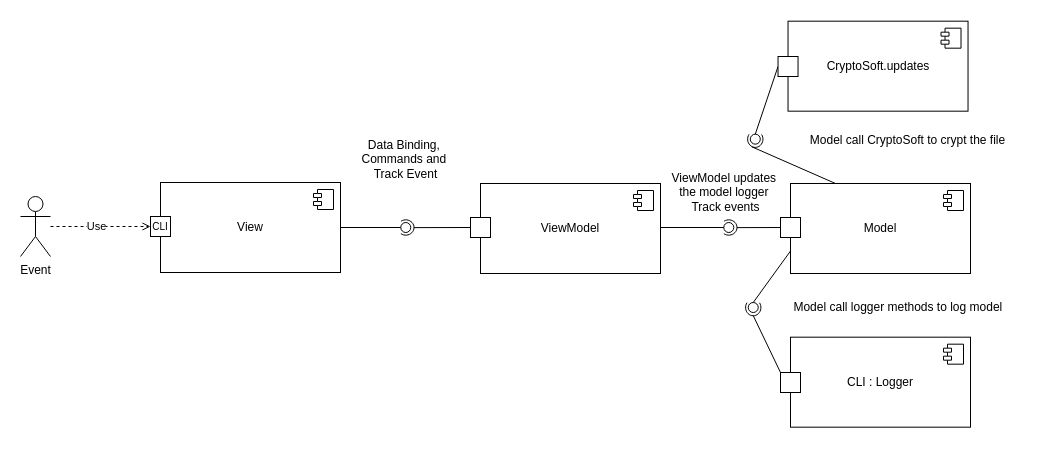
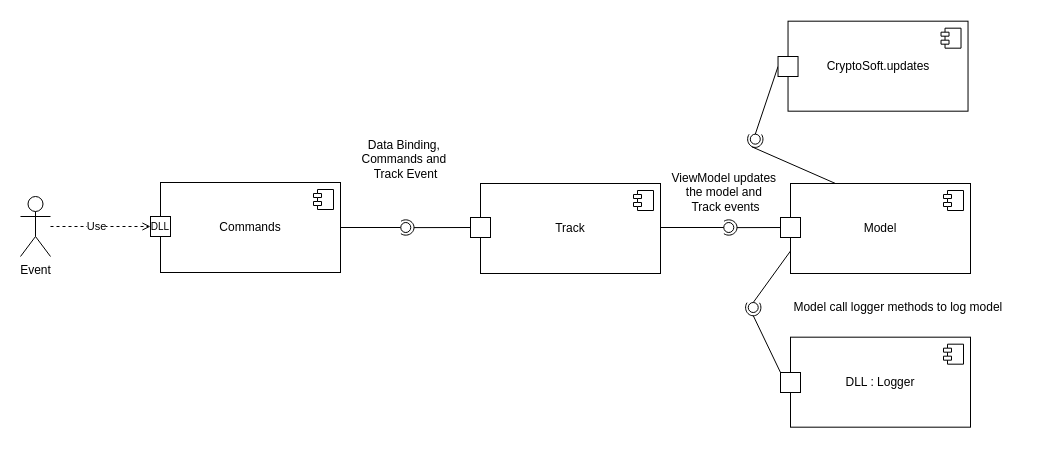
  <mxCell id="0" />
  <mxCell id="1" parent="0" />
- <mxCell id="2" value="View" style="html=1;dropTarget=0;whiteSpace=wrap;" vertex="1" parent="1"><mxGeometry x="160" y="182" width="180" height="90" as="geometry" /></mxCell>
+ <mxCell id="2" value="Commands" style="html=1;dropTarget=0;whiteSpace=wrap;" vertex="1" parent="1"><mxGeometry x="160" y="182" width="180" height="90" as="geometry" /></mxCell>
  <mxCell id="3" value="" style="shape=module;jettyWidth=8;jettyHeight=4;" vertex="1" parent="2"><mxGeometry x="1" width="20" height="20" relative="1" as="geometry"><mxPoint x="-27" y="7" as="offset" /></mxGeometry></mxCell>
- <mxCell id="4" value="ViewModel" style="html=1;dropTarget=0;whiteSpace=wrap;" vertex="1" parent="1"><mxGeometry x="480" y="183" width="180" height="90" as="geometry" /></mxCell>
+ <mxCell id="4" value="Track" style="html=1;dropTarget=0;whiteSpace=wrap;" vertex="1" parent="1"><mxGeometry x="480" y="183" width="180" height="90" as="geometry" /></mxCell>
  <mxCell id="5" value="" style="shape=module;jettyWidth=8;jettyHeight=4;" vertex="1" parent="4"><mxGeometry x="1" width="20" height="20" relative="1" as="geometry"><mxPoint x="-27" y="7" as="offset" /></mxGeometry></mxCell>
  <mxCell id="6" value="Model" style="html=1;dropTarget=0;whiteSpace=wrap;" vertex="1" parent="1"><mxGeometry x="790" y="183" width="180" height="90" as="geometry" /></mxCell>
  <mxCell id="7" value="" style="shape=module;jettyWidth=8;jettyHeight=4;" vertex="1" parent="6"><mxGeometry x="1" width="20" height="20" relative="1" as="geometry"><mxPoint x="-27" y="7" as="offset" /></mxGeometry></mxCell>
- <mxCell id="8" value="CLI : Logger" style="html=1;dropTarget=0;whiteSpace=wrap;" vertex="1" parent="1"><mxGeometry x="790" y="336.68" width="180" height="90" as="geometry" /></mxCell>
+ <mxCell id="8" value="DLL : Logger" style="html=1;dropTarget=0;whiteSpace=wrap;" vertex="1" parent="1"><mxGeometry x="790" y="336.68" width="180" height="90" as="geometry" /></mxCell>
  <mxCell id="9" value="" style="shape=module;jettyWidth=8;jettyHeight=4;" vertex="1" parent="8"><mxGeometry x="1" width="20" height="20" relative="1" as="geometry"><mxPoint x="-27" y="7" as="offset" /></mxGeometry></mxCell>
  <mxCell id="10" value="Event" style="shape=umlActor;verticalLabelPosition=bottom;verticalAlign=top;html=1;outlineConnect=0;" vertex="1" parent="1"><mxGeometry x="20" y="196" width="30" height="60" as="geometry" /></mxCell>
  <mxCell id="11" value="" style="whiteSpace=wrap;html=1;aspect=fixed;" vertex="1" parent="1"><mxGeometry x="150" y="216" width="20" height="20" as="geometry" /></mxCell>
- <mxCell id="12" value="&lt;font style=&quot;font-size: 10px;&quot;&gt;CLI&lt;/font&gt;" style="text;html=1;align=center;verticalAlign=middle;whiteSpace=wrap;rounded=0;" vertex="1" parent="1"><mxGeometry x="130" y="211" width="60" height="30" as="geometry" /></mxCell>
+ <mxCell id="12" value="&lt;font style=&quot;font-size: 10px;&quot;&gt;DLL&lt;/font&gt;" style="text;html=1;align=center;verticalAlign=middle;whiteSpace=wrap;rounded=0;" vertex="1" parent="1"><mxGeometry x="130" y="211" width="60" height="30" as="geometry" /></mxCell>
  <mxCell id="13" value="" style="endArrow=open;html=1;rounded=0;entryX=0;entryY=0.5;entryDx=0;entryDy=0;endFill=0;dashed=1;" edge="1" parent="1" source="10" target="11"><mxGeometry width="50" height="50" relative="1" as="geometry"><mxPoint x="140" y="402" as="sourcePoint" /><mxPoint x="190" y="352" as="targetPoint" /><Array as="points" /></mxGeometry></mxCell>
  <mxCell id="14" value="Use" style="edgeLabel;html=1;align=center;verticalAlign=middle;resizable=0;points=[];" connectable="0" vertex="1" parent="13"><mxGeometry x="-0.091" y="1" relative="1" as="geometry"><mxPoint as="offset" /></mxGeometry></mxCell>
  <mxCell id="15" value="" style="whiteSpace=wrap;html=1;aspect=fixed;" vertex="1" parent="1"><mxGeometry x="470" y="217" width="20" height="20" as="geometry" /></mxCell>
  <mxCell id="16" value="" style="endArrow=none;html=1;rounded=0;exitX=1;exitY=0.5;exitDx=0;exitDy=0;entryX=0;entryY=0.5;entryDx=0;entryDy=0;" edge="1" parent="1" source="2" target="17"><mxGeometry width="50" height="50" relative="1" as="geometry"><mxPoint x="360" y="342" as="sourcePoint" /><mxPoint x="400" y="226" as="targetPoint" /></mxGeometry></mxCell>
  <mxCell id="17" value="" style="ellipse;whiteSpace=wrap;html=1;aspect=fixed;" vertex="1" parent="1"><mxGeometry x="400.27" y="222" width="10" height="10" as="geometry" /></mxCell>
  <mxCell id="18" value="" style="endArrow=none;html=1;rounded=0;exitX=0.01;exitY=0.493;exitDx=0;exitDy=0;entryX=0;entryY=0.5;entryDx=0;entryDy=0;exitPerimeter=0;" edge="1" parent="1" source="19" target="15"><mxGeometry width="50" height="50" relative="1" as="geometry"><mxPoint x="420" y="225.91" as="sourcePoint" /><mxPoint x="460" y="225.91" as="targetPoint" /></mxGeometry></mxCell>
  <mxCell id="19" value="" style="verticalLabelPosition=bottom;verticalAlign=top;html=1;shape=mxgraph.basic.arc;startAngle=0.404;endAngle=0.1;rotation=-180;" vertex="1" parent="1"><mxGeometry x="397" y="219.34" width="16.53" height="15.32" as="geometry" /></mxCell>
  <mxCell id="20" value="Data Binding,&amp;nbsp;&lt;div&gt;Commands and&amp;nbsp;&lt;/div&gt;&lt;div&gt;Track Event&lt;/div&gt;" style="text;html=1;align=center;verticalAlign=middle;resizable=0;points=[];autosize=1;strokeColor=none;fillColor=none;" vertex="1" parent="1"><mxGeometry x="350.27" y="129.34" width="110" height="60" as="geometry" /></mxCell>
- <mxCell id="21" value="ViewModel updates&amp;nbsp;&lt;div&gt;the model logger&amp;nbsp;&lt;/div&gt;&lt;div&gt;Track events&lt;/div&gt;" style="text;html=1;align=center;verticalAlign=middle;resizable=0;points=[];autosize=1;strokeColor=none;fillColor=none;" vertex="1" parent="1"><mxGeometry x="660" y="162" width="130" height="60" as="geometry" /></mxCell>
+ <mxCell id="21" value="ViewModel updates&amp;nbsp;&lt;div&gt;the model and&amp;nbsp;&lt;/div&gt;&lt;div&gt;Track events&lt;/div&gt;" style="text;html=1;align=center;verticalAlign=middle;resizable=0;points=[];autosize=1;strokeColor=none;fillColor=none;" vertex="1" parent="1"><mxGeometry x="660" y="162" width="130" height="60" as="geometry" /></mxCell>
  <mxCell id="22" value="" style="ellipse;whiteSpace=wrap;html=1;aspect=fixed;" vertex="1" parent="1"><mxGeometry x="723.27" y="222" width="10" height="10" as="geometry" /></mxCell>
  <mxCell id="23" value="" style="endArrow=none;html=1;rounded=0;exitX=0.01;exitY=0.493;exitDx=0;exitDy=0;entryX=0;entryY=0.5;entryDx=0;entryDy=0;exitPerimeter=0;" edge="1" parent="1" source="24"><mxGeometry width="50" height="50" relative="1" as="geometry"><mxPoint x="740" y="226.91" as="sourcePoint" /><mxPoint x="790" y="227" as="targetPoint" /></mxGeometry></mxCell>
  <mxCell id="24" value="" style="verticalLabelPosition=bottom;verticalAlign=top;html=1;shape=mxgraph.basic.arc;startAngle=0.404;endAngle=0.1;rotation=-180;" vertex="1" parent="1"><mxGeometry x="720" y="219.34" width="16.53" height="15.32" as="geometry" /></mxCell>
  <mxCell id="25" value="" style="endArrow=none;html=1;rounded=0;exitX=1;exitY=0.5;exitDx=0;exitDy=0;entryX=0;entryY=0.5;entryDx=0;entryDy=0;" edge="1" parent="1" target="22"><mxGeometry width="50" height="50" relative="1" as="geometry"><mxPoint x="660" y="227" as="sourcePoint" /><mxPoint x="800" y="236" as="targetPoint" /></mxGeometry></mxCell>
  <mxCell id="26" value="" style="endArrow=none;html=1;rounded=0;exitX=1;exitY=0.5;exitDx=0;exitDy=0;entryX=0;entryY=0.75;entryDx=0;entryDy=0;" edge="1" parent="1" source="28" target="6"><mxGeometry width="50" height="50" relative="1" as="geometry"><mxPoint x="731.954" y="352" as="sourcePoint" /><mxPoint x="790" y="227" as="targetPoint" /></mxGeometry></mxCell>
  <mxCell id="27" style="rounded=0;orthogonalLoop=1;jettySize=auto;html=1;exitX=0;exitY=0.5;exitDx=0;exitDy=0;entryX=0;entryY=0.5;entryDx=0;entryDy=0;endArrow=none;startFill=0;" edge="1" parent="1" source="33" target="8"><mxGeometry relative="1" as="geometry" /></mxCell>
  <mxCell id="28" value="" style="ellipse;whiteSpace=wrap;html=1;aspect=fixed;rotation=-90;" vertex="1" parent="1"><mxGeometry x="747.73" y="302" width="10" height="10" as="geometry" /></mxCell>
  <mxCell id="29" value="" style="verticalLabelPosition=bottom;verticalAlign=top;html=1;shape=mxgraph.basic.arc;startAngle=0.404;endAngle=0.1;rotation=-90;" vertex="1" parent="1"><mxGeometry x="744.47" y="299.34" width="16.53" height="15.32" as="geometry" /></mxCell>
  <mxCell id="30" value="Model call logger methods to log model&amp;nbsp;" style="text;html=1;align=center;verticalAlign=middle;resizable=0;points=[];autosize=1;strokeColor=none;fillColor=none;" vertex="1" parent="1"><mxGeometry x="773" y="294" width="252" height="26" as="geometry" /></mxCell>
  <mxCell id="31" value="" style="whiteSpace=wrap;html=1;aspect=fixed;" vertex="1" parent="1"><mxGeometry x="780" y="217" width="20" height="20" as="geometry" /></mxCell>
  <mxCell id="32" value="" style="rounded=0;orthogonalLoop=1;jettySize=auto;html=1;exitX=0.004;exitY=0.502;exitDx=0;exitDy=0;entryX=0;entryY=0;entryDx=0;entryDy=0;endArrow=none;startFill=0;exitPerimeter=0;" edge="1" parent="1" source="29" target="33"><mxGeometry relative="1" as="geometry"><mxPoint x="753" y="312" as="sourcePoint" /><mxPoint x="790" y="382" as="targetPoint" /></mxGeometry></mxCell>
  <mxCell id="33" value="" style="whiteSpace=wrap;html=1;aspect=fixed;" vertex="1" parent="1"><mxGeometry x="780" y="372" width="20" height="20" as="geometry" /></mxCell>
  <mxCell id="34" value="CryptoSoft.updates" style="html=1;dropTarget=0;whiteSpace=wrap;" vertex="1" parent="1"><mxGeometry x="787.53" y="20.68" width="180" height="90" as="geometry" /></mxCell>
  <mxCell id="35" value="" style="shape=module;jettyWidth=8;jettyHeight=4;" vertex="1" parent="34"><mxGeometry x="1" width="20" height="20" relative="1" as="geometry"><mxPoint x="-27" y="7" as="offset" /></mxGeometry></mxCell>
  <mxCell id="36" value="" style="endArrow=none;html=1;rounded=0;exitX=0.04;exitY=0.269;exitDx=0;exitDy=0;entryX=0.25;entryY=0;entryDx=0;entryDy=0;exitPerimeter=0;" edge="1" parent="1" source="39" target="6"><mxGeometry width="50" height="50" relative="1" as="geometry"><mxPoint x="714.954" y="151" as="sourcePoint" /><mxPoint x="773" y="50" as="targetPoint" /></mxGeometry></mxCell>
  <mxCell id="37" style="rounded=0;orthogonalLoop=1;jettySize=auto;html=1;exitX=0;exitY=0.5;exitDx=0;exitDy=0;entryX=0;entryY=0.5;entryDx=0;entryDy=0;endArrow=none;startFill=0;" edge="1" parent="1" source="42" target="34"><mxGeometry relative="1" as="geometry" /></mxCell>
  <mxCell id="38" value="" style="ellipse;whiteSpace=wrap;html=1;aspect=fixed;rotation=-90;" vertex="1" parent="1"><mxGeometry x="749.79" y="133.66" width="10" height="10" as="geometry" /></mxCell>
  <mxCell id="39" value="" style="verticalLabelPosition=bottom;verticalAlign=top;html=1;shape=mxgraph.basic.arc;startAngle=0.404;endAngle=0.1;rotation=-90;" vertex="1" parent="1"><mxGeometry x="746.53" y="131" width="16.53" height="15.32" as="geometry" /></mxCell>
- <mxCell id="40" value="Model call CryptoSoft to crypt the file" style="text;html=1;align=center;verticalAlign=middle;resizable=0;points=[];autosize=1;strokeColor=none;fillColor=none;" vertex="1" parent="1"><mxGeometry x="800" y="127" width="213" height="26" as="geometry" /></mxCell>
  <mxCell id="41" value="" style="rounded=0;orthogonalLoop=1;jettySize=auto;html=1;exitX=1;exitY=0.5;exitDx=0;exitDy=0;entryX=0;entryY=0.5;entryDx=0;entryDy=0;endArrow=none;startFill=0;" edge="1" parent="1" source="38" target="42"><mxGeometry relative="1" as="geometry"><mxPoint x="750.53" y="-4" as="sourcePoint" /><mxPoint x="787.53" y="66" as="targetPoint" /></mxGeometry></mxCell>
  <mxCell id="42" value="" style="whiteSpace=wrap;html=1;aspect=fixed;" vertex="1" parent="1"><mxGeometry x="777.53" y="56" width="20" height="20" as="geometry" /></mxCell>
